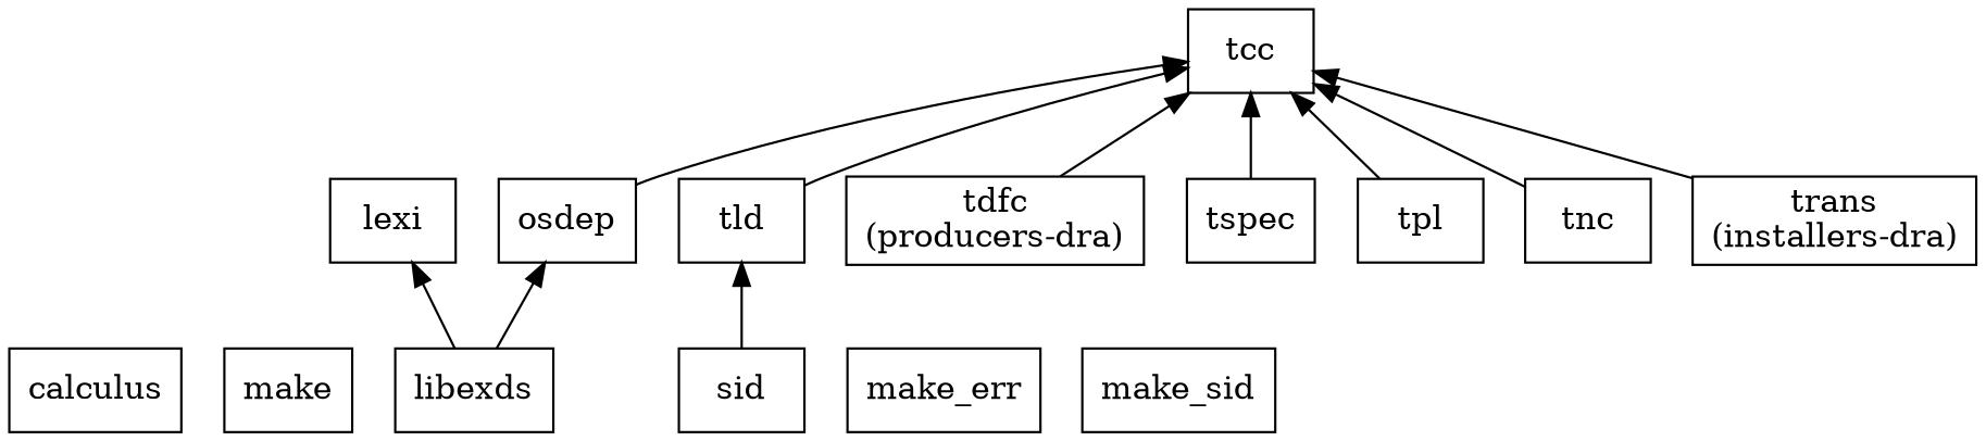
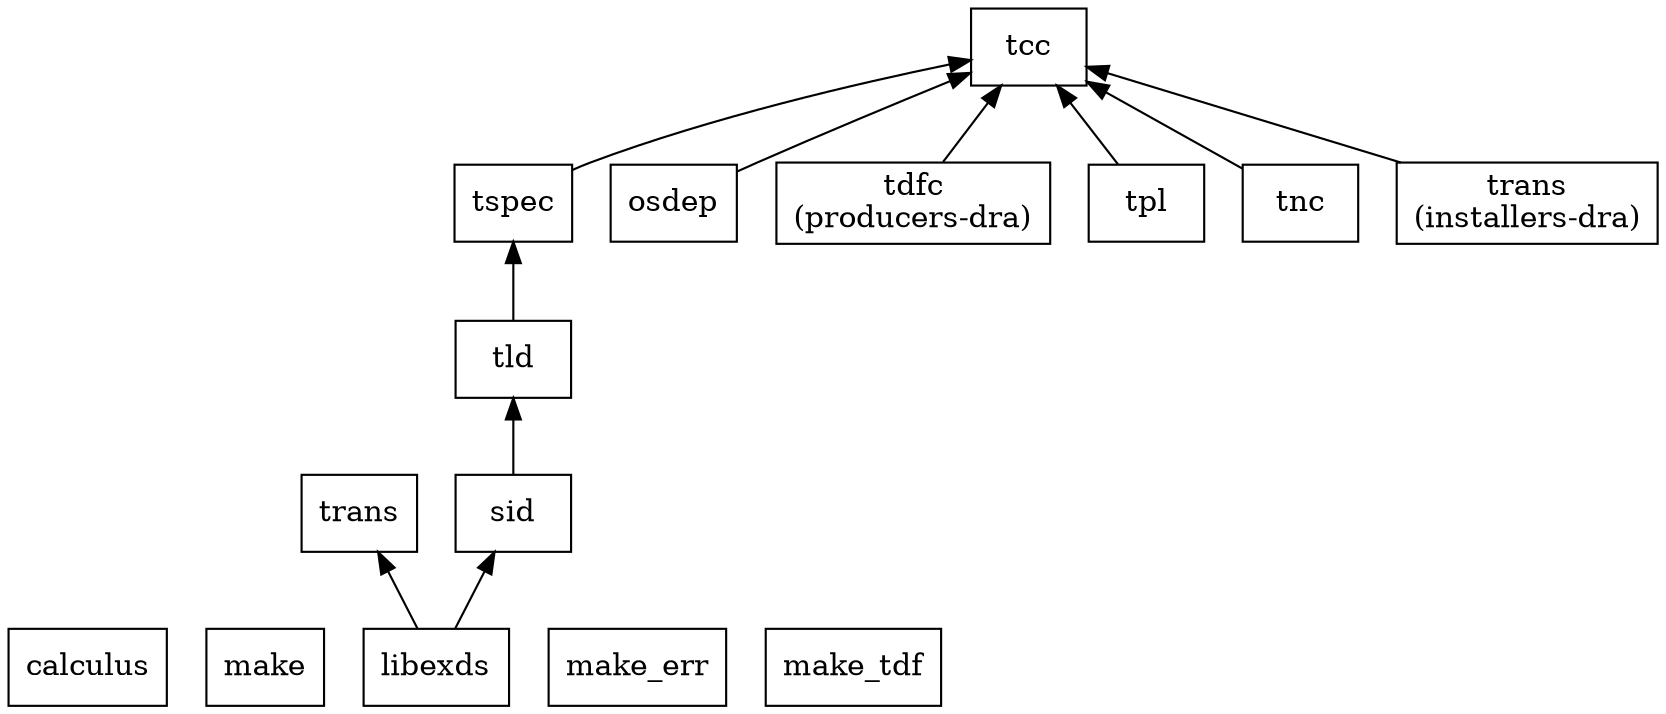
  digraph {
    rankdir=BT
    node [shape=box]
    calculus
    n2 [label=make]
    libexds
-   lexi
+   lexi [label=trans]
    sid
    tld
    tcc
    make_err
-   make_tdf [label=make_sid]
+   make_tdf
    osdep
    n11 [label="tdfc\n(producers-dra)"]
    tspec
    tpl
    tnc
    n15 [label="trans\n(installers-dra)"]
    libexds -> lexi
-   libexds -> osdep
+   libexds -> sid
    sid -> tld
-   tld -> tcc
+   tld -> tspec
    osdep -> tcc
    n11 -> tcc
    tspec -> tcc
    tpl -> tcc
    tnc -> tcc
    n15 -> tcc
  }
